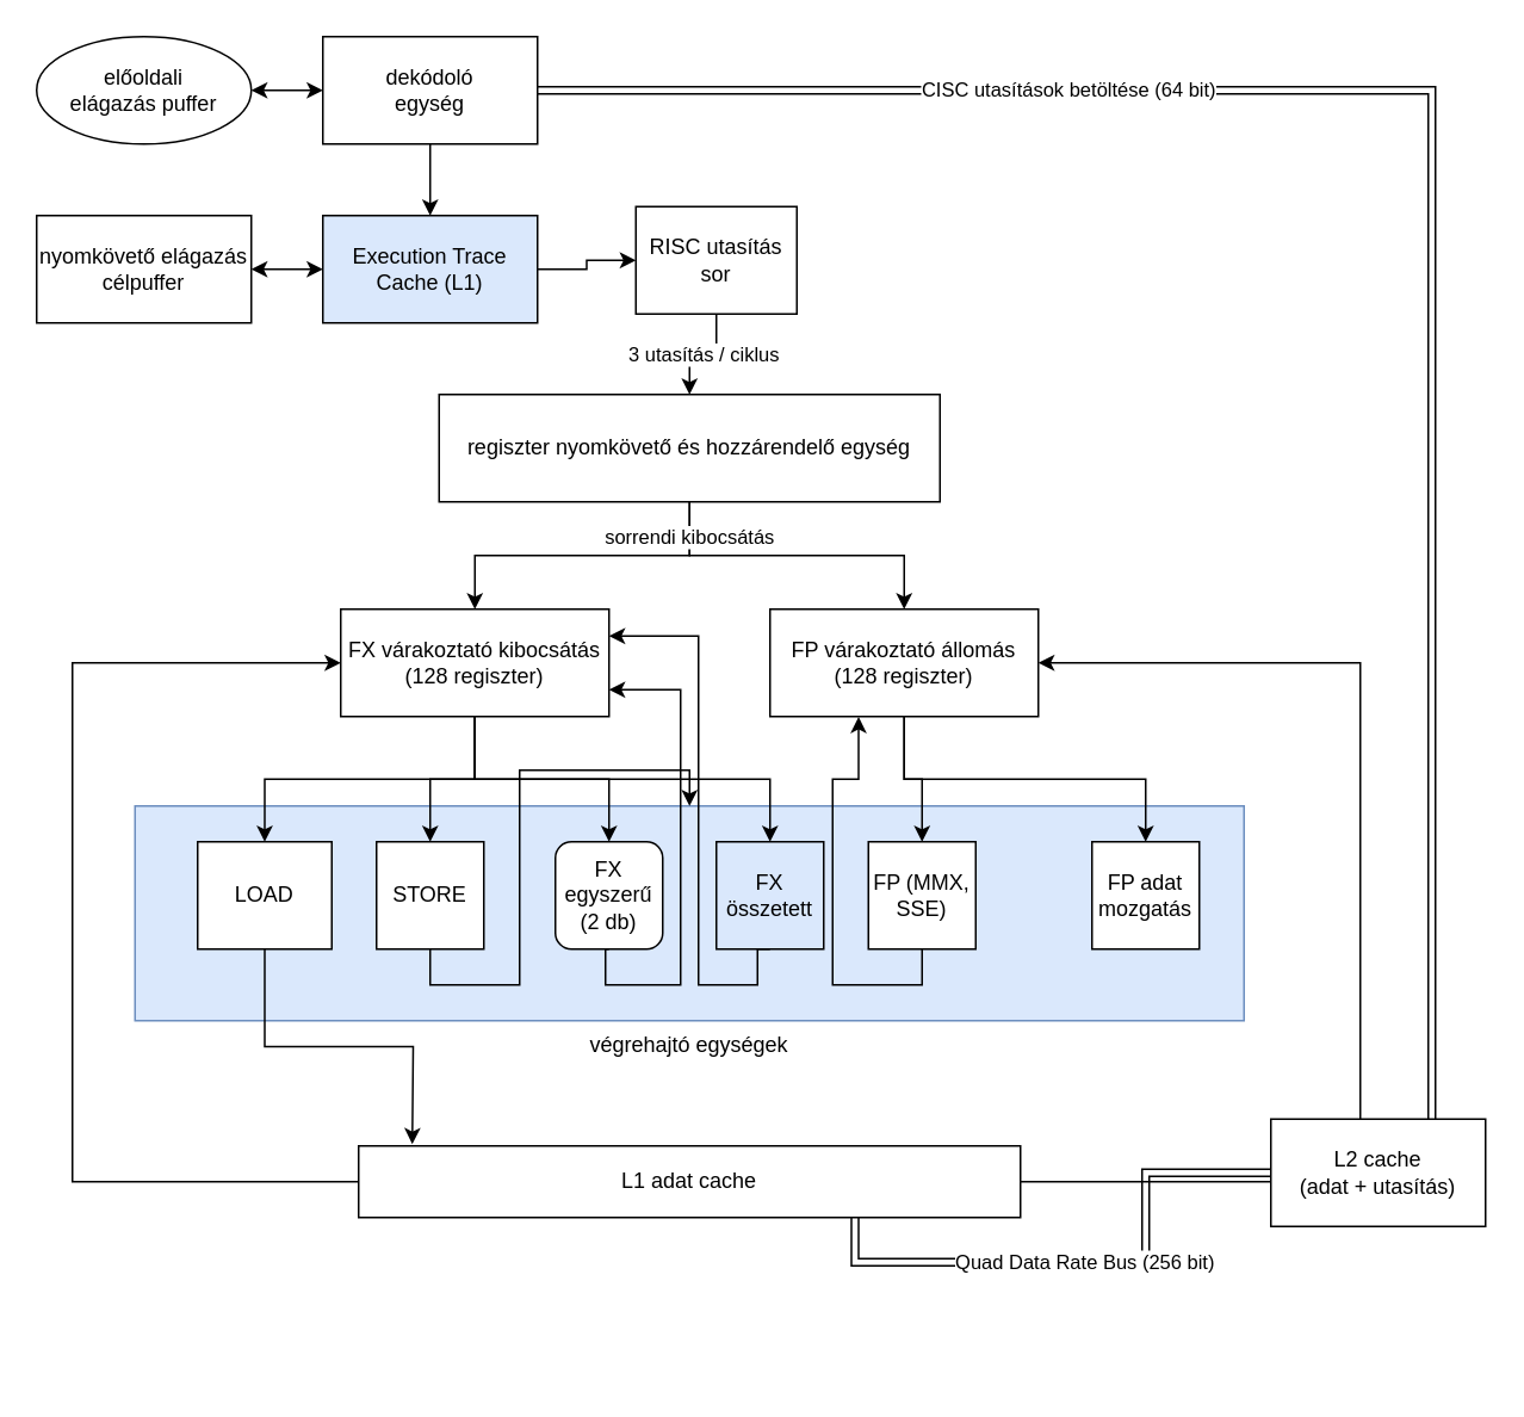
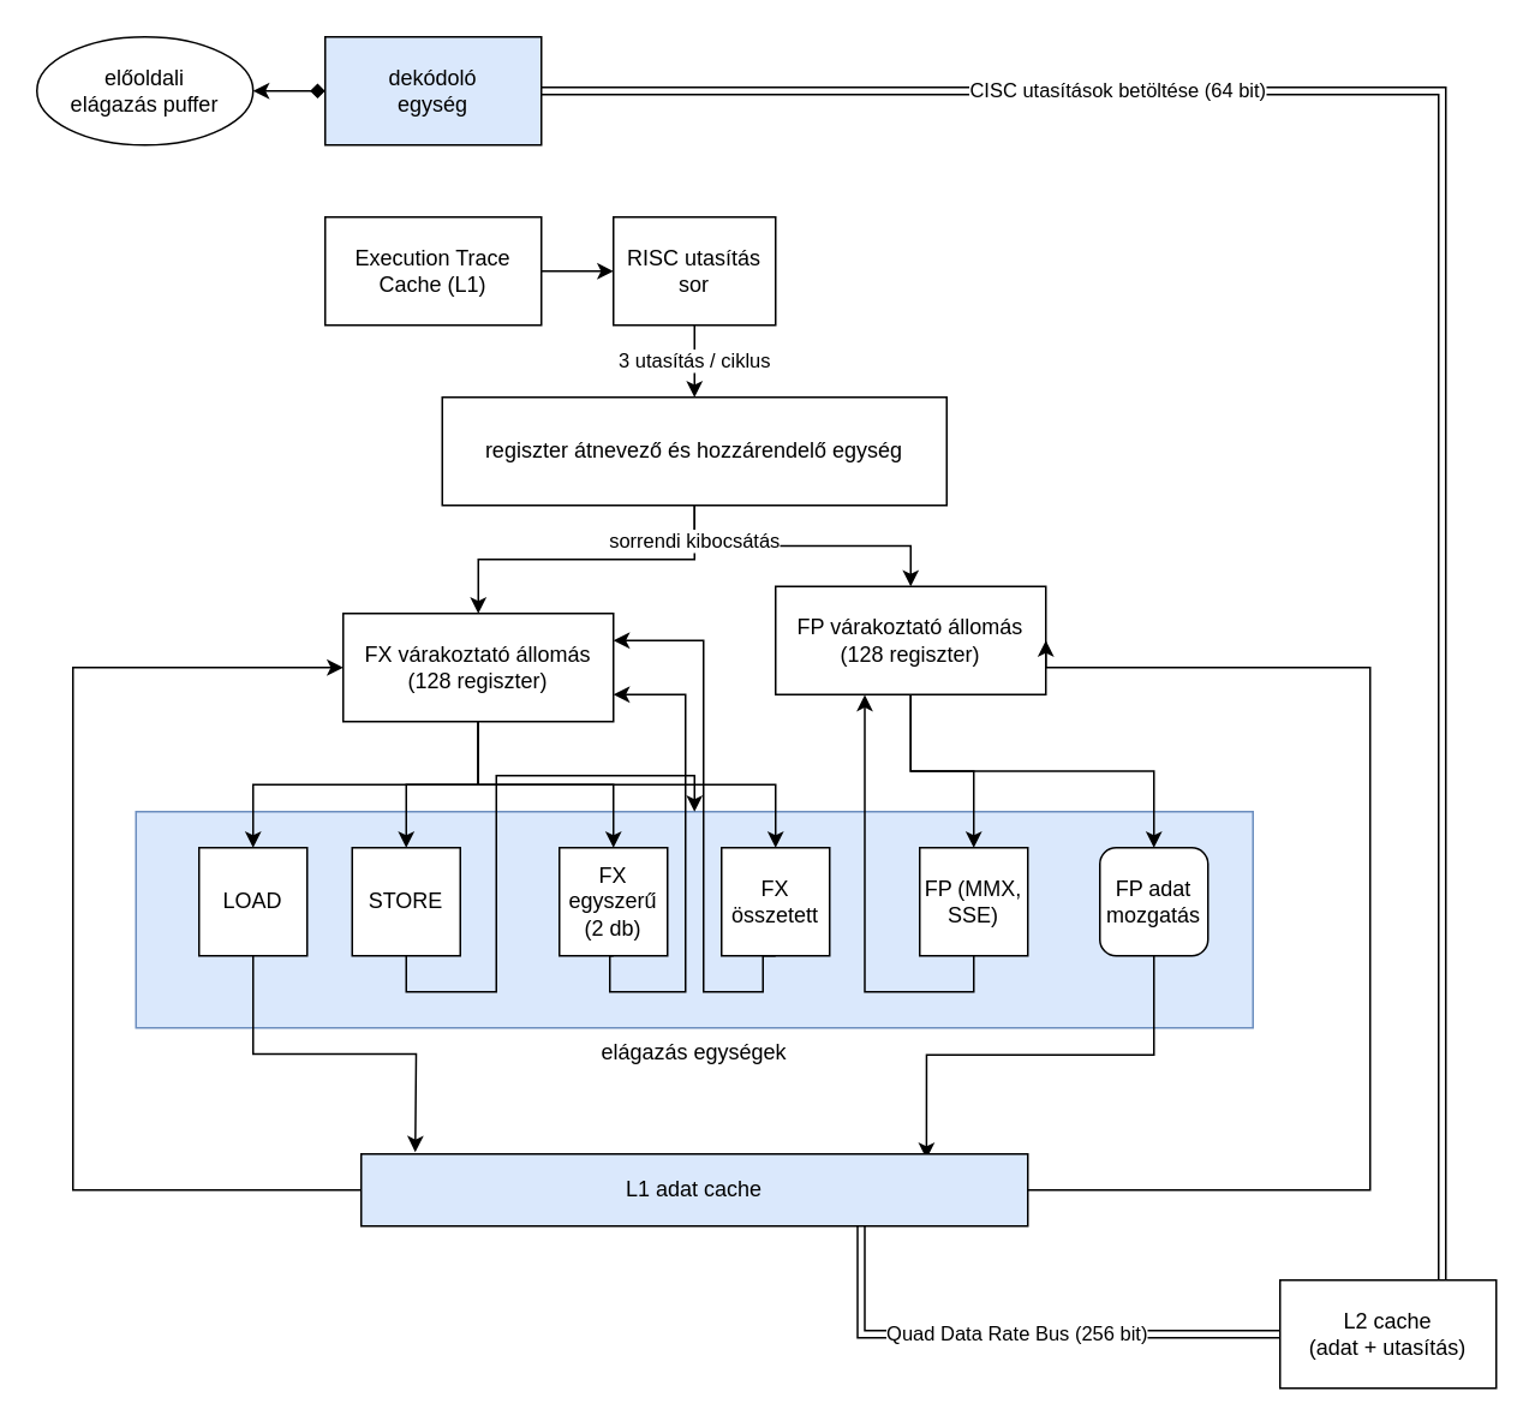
  <mxCell id="0" />
  <mxCell id="1" parent="0" />
- <mxCell id="2" value="végrehajtó egységek" style="rounded=0;whiteSpace=wrap;html=1;fillColor=#dae8fc;strokeColor=#6c8ebf;labelPosition=center;verticalLabelPosition=bottom;align=center;verticalAlign=top;" vertex="1" parent="1"><mxGeometry x="75" y="450" width="620" height="120" as="geometry" /></mxCell>
- <mxCell id="3" style="edgeStyle=orthogonalEdgeStyle;rounded=0;orthogonalLoop=1;jettySize=auto;html=1;exitX=1;exitY=0.5;exitDx=0;exitDy=0;entryX=0;entryY=0.5;entryDx=0;entryDy=0;startArrow=classic;startFill=1;" edge="1" parent="1" source="4" target="6"><mxGeometry relative="1" as="geometry" /></mxCell>
+ <mxCell id="2" value="elágazás egységek" style="rounded=0;whiteSpace=wrap;html=1;fillColor=#dae8fc;strokeColor=#6c8ebf;labelPosition=center;verticalLabelPosition=bottom;align=center;verticalAlign=top;" vertex="1" parent="1"><mxGeometry x="75" y="450" width="620" height="120" as="geometry" /></mxCell>
+ <mxCell id="3" style="edgeStyle=orthogonalEdgeStyle;rounded=0;orthogonalLoop=1;jettySize=auto;html=1;exitX=1;exitY=0.5;exitDx=0;exitDy=0;entryX=0;entryY=0.5;entryDx=0;entryDy=0;startArrow=classic;startFill=1;endArrow=diamond;" edge="1" parent="1" source="4" target="6"><mxGeometry relative="1" as="geometry" /></mxCell>
  <mxCell id="4" value="&lt;div&gt;előoldali&lt;/div&gt;&lt;div&gt;elágazás puffer&lt;br&gt;&lt;/div&gt;" style="ellipse;whiteSpace=wrap;html=1;" vertex="1" parent="1"><mxGeometry x="20" y="20" width="120" height="60" as="geometry" /></mxCell>
- <mxCell id="5" style="edgeStyle=orthogonalEdgeStyle;rounded=0;orthogonalLoop=1;jettySize=auto;html=1;exitX=0.5;exitY=1;exitDx=0;exitDy=0;entryX=0.5;entryY=0;entryDx=0;entryDy=0;startArrow=none;startFill=0;" edge="1" parent="1" source="6" target="10"><mxGeometry relative="1" as="geometry" /></mxCell>
- <mxCell id="6" value="&lt;div&gt;dekódoló&lt;/div&gt;&lt;div&gt;egység&lt;br&gt;&lt;/div&gt;" style="rounded=0;whiteSpace=wrap;html=1;" vertex="1" parent="1"><mxGeometry x="180" y="20" width="120" height="60" as="geometry" /></mxCell>
- <mxCell id="7" style="edgeStyle=orthogonalEdgeStyle;rounded=0;orthogonalLoop=1;jettySize=auto;html=1;exitX=1;exitY=0.5;exitDx=0;exitDy=0;entryX=0;entryY=0.5;entryDx=0;entryDy=0;startArrow=classic;startFill=1;" edge="1" parent="1" source="8" target="10"><mxGeometry relative="1" as="geometry" /></mxCell>
- <mxCell id="8" value="nyomkövető elágazás célpuffer" style="rounded=0;whiteSpace=wrap;html=1;" vertex="1" parent="1"><mxGeometry x="20" y="120" width="120" height="60" as="geometry" /></mxCell>
+ <mxCell id="6" value="&lt;div&gt;dekódoló&lt;/div&gt;&lt;div&gt;egység&lt;br&gt;&lt;/div&gt;" style="rounded=0;whiteSpace=wrap;html=1;fillColor=#dae8fc;" vertex="1" parent="1"><mxGeometry x="180" y="20" width="120" height="60" as="geometry" /></mxCell>
  <mxCell id="9" style="edgeStyle=orthogonalEdgeStyle;rounded=0;orthogonalLoop=1;jettySize=auto;html=1;exitX=1;exitY=0.5;exitDx=0;exitDy=0;entryX=0;entryY=0.5;entryDx=0;entryDy=0;startArrow=none;startFill=0;" edge="1" parent="1" source="10" target="12"><mxGeometry relative="1" as="geometry" /></mxCell>
- <mxCell id="10" value="Execution Trace Cache (L1)" style="rounded=0;whiteSpace=wrap;html=1;fillColor=#dae8fc;" vertex="1" parent="1"><mxGeometry x="180" y="120" width="120" height="60" as="geometry" /></mxCell>
+ <mxCell id="10" value="Execution Trace Cache (L1)" style="rounded=0;whiteSpace=wrap;html=1;" vertex="1" parent="1"><mxGeometry x="180" y="120" width="120" height="60" as="geometry" /></mxCell>
  <mxCell id="11" value="3 utasítás / ciklus" style="edgeStyle=orthogonalEdgeStyle;rounded=0;orthogonalLoop=1;jettySize=auto;html=1;exitX=0.5;exitY=1;exitDx=0;exitDy=0;entryX=0.5;entryY=0;entryDx=0;entryDy=0;startArrow=none;startFill=0;" edge="1" parent="1" source="12" target="14"><mxGeometry relative="1" as="geometry" /></mxCell>
- <mxCell id="12" value="RISC utasítás sor" style="rounded=0;whiteSpace=wrap;html=1;" vertex="1" parent="1"><mxGeometry x="355" y="115" width="90" height="60" as="geometry" /></mxCell>
+ <mxCell id="12" value="RISC utasítás sor" style="rounded=0;whiteSpace=wrap;html=1;" vertex="1" parent="1"><mxGeometry x="340" y="120" width="90" height="60" as="geometry" /></mxCell>
  <mxCell id="13" style="edgeStyle=orthogonalEdgeStyle;rounded=0;orthogonalLoop=1;jettySize=auto;html=1;exitX=0.5;exitY=1;exitDx=0;exitDy=0;entryX=0.5;entryY=0;entryDx=0;entryDy=0;startArrow=none;startFill=0;" edge="1" parent="1" source="14" target="22"><mxGeometry relative="1" as="geometry" /></mxCell>
- <mxCell id="14" value="regiszter nyomkövető és hozzárendelő egység" style="rounded=0;whiteSpace=wrap;html=1;" vertex="1" parent="1"><mxGeometry x="245" y="220" width="280" height="60" as="geometry" /></mxCell>
+ <mxCell id="14" value="regiszter átnevező és hozzárendelő egység" style="rounded=0;whiteSpace=wrap;html=1;" vertex="1" parent="1"><mxGeometry x="245" y="220" width="280" height="60" as="geometry" /></mxCell>
  <mxCell id="15" style="edgeStyle=orthogonalEdgeStyle;rounded=0;orthogonalLoop=1;jettySize=auto;html=1;exitX=0.5;exitY=1;exitDx=0;exitDy=0;startArrow=none;startFill=0;" edge="1" parent="1" source="19" target="25"><mxGeometry relative="1" as="geometry" /></mxCell>
  <mxCell id="16" style="edgeStyle=orthogonalEdgeStyle;rounded=0;orthogonalLoop=1;jettySize=auto;html=1;exitX=0.5;exitY=1;exitDx=0;exitDy=0;startArrow=none;startFill=0;" edge="1" parent="1" source="19" target="27"><mxGeometry relative="1" as="geometry" /></mxCell>
  <mxCell id="17" style="edgeStyle=orthogonalEdgeStyle;rounded=0;orthogonalLoop=1;jettySize=auto;html=1;exitX=0.5;exitY=1;exitDx=0;exitDy=0;entryX=0.5;entryY=0;entryDx=0;entryDy=0;startArrow=none;startFill=0;" edge="1" parent="1" source="19" target="29"><mxGeometry relative="1" as="geometry" /></mxCell>
  <mxCell id="18" style="edgeStyle=orthogonalEdgeStyle;rounded=0;orthogonalLoop=1;jettySize=auto;html=1;exitX=0.5;exitY=1;exitDx=0;exitDy=0;startArrow=none;startFill=0;" edge="1" parent="1" source="19" target="31"><mxGeometry relative="1" as="geometry" /></mxCell>
- <mxCell id="19" value="&lt;div&gt;FX várakoztató kibocsátás&lt;/div&gt;&lt;div&gt;(128 regiszter)&lt;br&gt;&lt;/div&gt;" style="rounded=0;whiteSpace=wrap;html=1;" vertex="1" parent="1"><mxGeometry x="190" y="340" width="150" height="60" as="geometry" /></mxCell>
+ <mxCell id="19" value="&lt;div&gt;FX várakoztató állomás&lt;/div&gt;&lt;div&gt;(128 regiszter)&lt;br&gt;&lt;/div&gt;" style="rounded=0;whiteSpace=wrap;html=1;" vertex="1" parent="1"><mxGeometry x="190" y="340" width="150" height="60" as="geometry" /></mxCell>
  <mxCell id="20" style="edgeStyle=orthogonalEdgeStyle;rounded=0;orthogonalLoop=1;jettySize=auto;html=1;exitX=0.5;exitY=1;exitDx=0;exitDy=0;entryX=0.5;entryY=0;entryDx=0;entryDy=0;startArrow=none;startFill=0;" edge="1" parent="1" source="22" target="33"><mxGeometry relative="1" as="geometry" /></mxCell>
  <mxCell id="21" style="edgeStyle=orthogonalEdgeStyle;rounded=0;orthogonalLoop=1;jettySize=auto;html=1;exitX=0.5;exitY=1;exitDx=0;exitDy=0;startArrow=none;startFill=0;" edge="1" parent="1" source="22" target="35"><mxGeometry relative="1" as="geometry" /></mxCell>
- <mxCell id="22" value="&lt;div&gt;FP várakoztató állomás&lt;/div&gt;&lt;div&gt;(128 regiszter)&lt;br&gt;&lt;/div&gt;" style="rounded=0;whiteSpace=wrap;html=1;" vertex="1" parent="1"><mxGeometry x="430" y="340" width="150" height="60" as="geometry" /></mxCell>
+ <mxCell id="22" value="&lt;div&gt;FP várakoztató állomás&lt;/div&gt;&lt;div&gt;(128 regiszter)&lt;br&gt;&lt;/div&gt;" style="rounded=0;whiteSpace=wrap;html=1;" vertex="1" parent="1"><mxGeometry x="430" y="325" width="150" height="60" as="geometry" /></mxCell>
  <mxCell id="23" value="sorrendi kibocsátás" style="edgeStyle=orthogonalEdgeStyle;rounded=0;orthogonalLoop=1;jettySize=auto;html=1;exitX=0.5;exitY=1;exitDx=0;exitDy=0;entryX=0.5;entryY=0;entryDx=0;entryDy=0;startArrow=none;startFill=0;" edge="1" parent="1" source="14" target="19"><mxGeometry x="-0.778" relative="1" as="geometry"><mxPoint as="offset" /></mxGeometry></mxCell>
  <mxCell id="24" style="edgeStyle=orthogonalEdgeStyle;rounded=0;orthogonalLoop=1;jettySize=auto;html=1;exitX=0.5;exitY=1;exitDx=0;exitDy=0;startArrow=none;startFill=0;" edge="1" parent="1" source="25"><mxGeometry relative="1" as="geometry"><mxPoint x="230" y="639" as="targetPoint" /></mxGeometry></mxCell>
- <mxCell id="25" value="&lt;div&gt;LOAD&lt;/div&gt;" style="rounded=0;whiteSpace=wrap;html=1;" vertex="1" parent="1"><mxGeometry x="110" y="470" width="75" height="60" as="geometry" /></mxCell>
+ <mxCell id="25" value="&lt;div&gt;LOAD&lt;/div&gt;" style="rounded=0;whiteSpace=wrap;html=1;" vertex="1" parent="1"><mxGeometry x="110" y="470" width="60" height="60" as="geometry" /></mxCell>
  <mxCell id="26" style="edgeStyle=orthogonalEdgeStyle;rounded=0;orthogonalLoop=1;jettySize=auto;html=1;exitX=0.5;exitY=1;exitDx=0;exitDy=0;startArrow=none;startFill=0;" edge="1" parent="1" source="27" target="2"><mxGeometry relative="1" as="geometry" /></mxCell>
- <mxCell id="27" value="STORE" style="rounded=0;whiteSpace=wrap;html=1;" vertex="1" parent="1"><mxGeometry x="210" y="470" width="60" height="60" as="geometry" /></mxCell>
+ <mxCell id="27" value="STORE" style="rounded=0;whiteSpace=wrap;html=1;" vertex="1" parent="1"><mxGeometry x="195" y="470" width="60" height="60" as="geometry" /></mxCell>
  <mxCell id="28" style="edgeStyle=orthogonalEdgeStyle;rounded=0;orthogonalLoop=1;jettySize=auto;html=1;exitX=0.5;exitY=1;exitDx=0;exitDy=0;entryX=1;entryY=0.75;entryDx=0;entryDy=0;startArrow=none;startFill=0;" edge="1" parent="1" source="29" target="19"><mxGeometry relative="1" as="geometry"><Array as="points"><mxPoint x="338" y="550" /><mxPoint x="380" y="550" /><mxPoint x="380" y="385" /></Array></mxGeometry></mxCell>
- <mxCell id="29" value="FX egyszerű&lt;br&gt;&lt;div&gt;(2 db)&lt;br&gt;&lt;/div&gt;" style="whiteSpace=wrap;html=1;rounded=1;" vertex="1" parent="1"><mxGeometry x="310" y="470" width="60" height="60" as="geometry" /></mxCell>
+ <mxCell id="29" value="FX egyszerű&lt;br&gt;&lt;div&gt;(2 db)&lt;br&gt;&lt;/div&gt;" style="rounded=0;whiteSpace=wrap;html=1;" vertex="1" parent="1"><mxGeometry x="310" y="470" width="60" height="60" as="geometry" /></mxCell>
  <mxCell id="30" style="edgeStyle=orthogonalEdgeStyle;rounded=0;orthogonalLoop=1;jettySize=auto;html=1;exitX=0.5;exitY=1;exitDx=0;exitDy=0;startArrow=none;startFill=0;entryX=1;entryY=0.25;entryDx=0;entryDy=0;" edge="1" parent="1" source="31" target="19"><mxGeometry relative="1" as="geometry"><mxPoint x="390" y="340" as="targetPoint" /><Array as="points"><mxPoint x="423" y="550" /><mxPoint x="390" y="550" /><mxPoint x="390" y="355" /></Array></mxGeometry></mxCell>
- <mxCell id="31" value="FX összetett" style="rounded=0;whiteSpace=wrap;html=1;fillColor=#dae8fc;" vertex="1" parent="1"><mxGeometry x="400" y="470" width="60" height="60" as="geometry" /></mxCell>
+ <mxCell id="31" value="FX összetett" style="rounded=0;whiteSpace=wrap;html=1;" vertex="1" parent="1"><mxGeometry x="400" y="470" width="60" height="60" as="geometry" /></mxCell>
  <mxCell id="32" style="edgeStyle=orthogonalEdgeStyle;rounded=0;orthogonalLoop=1;jettySize=auto;html=1;exitX=0.5;exitY=1;exitDx=0;exitDy=0;entryX=0.33;entryY=1.003;entryDx=0;entryDy=0;entryPerimeter=0;startArrow=none;startFill=0;" edge="1" parent="1" source="33" target="22"><mxGeometry relative="1" as="geometry" /></mxCell>
- <mxCell id="33" value="FP (MMX,&lt;div&gt;SSE)&lt;/div&gt;" style="rounded=0;whiteSpace=wrap;html=1;" vertex="1" parent="1"><mxGeometry x="485" y="470" width="60" height="60" as="geometry" /></mxCell>
- <mxCell id="35" value="&lt;div&gt;FP adat&lt;/div&gt;&lt;div&gt;mozgatás&lt;/div&gt;" style="rounded=0;whiteSpace=wrap;html=1;" vertex="1" parent="1"><mxGeometry x="610" y="470" width="60" height="60" as="geometry" /></mxCell>
+ <mxCell id="33" value="FP (MMX,&lt;div&gt;SSE)&lt;/div&gt;" style="rounded=0;whiteSpace=wrap;html=1;" vertex="1" parent="1"><mxGeometry x="510" y="470" width="60" height="60" as="geometry" /></mxCell>
+ <mxCell id="34" style="edgeStyle=orthogonalEdgeStyle;rounded=0;orthogonalLoop=1;jettySize=auto;html=1;exitX=0.5;exitY=1;exitDx=0;exitDy=0;entryX=0.848;entryY=0.067;entryDx=0;entryDy=0;entryPerimeter=0;startArrow=none;startFill=0;" edge="1" parent="1" source="35" target="38"><mxGeometry relative="1" as="geometry" /></mxCell>
+ <mxCell id="35" value="&lt;div&gt;FP adat&lt;/div&gt;&lt;div&gt;mozgatás&lt;/div&gt;" style="whiteSpace=wrap;html=1;rounded=1;" vertex="1" parent="1"><mxGeometry x="610" y="470" width="60" height="60" as="geometry" /></mxCell>
  <mxCell id="36" style="edgeStyle=orthogonalEdgeStyle;rounded=0;orthogonalLoop=1;jettySize=auto;html=1;exitX=0;exitY=0.5;exitDx=0;exitDy=0;entryX=0;entryY=0.5;entryDx=0;entryDy=0;startArrow=none;startFill=0;" edge="1" parent="1" source="38" target="19"><mxGeometry relative="1" as="geometry"><Array as="points"><mxPoint x="40" y="660" /><mxPoint x="40" y="370" /></Array></mxGeometry></mxCell>
  <mxCell id="37" style="edgeStyle=orthogonalEdgeStyle;rounded=0;orthogonalLoop=1;jettySize=auto;html=1;exitX=1;exitY=0.5;exitDx=0;exitDy=0;entryX=1;entryY=0.5;entryDx=0;entryDy=0;startArrow=none;startFill=0;" edge="1" parent="1" source="38" target="22"><mxGeometry relative="1" as="geometry"><Array as="points"><mxPoint x="760" y="660" /><mxPoint x="760" y="370" /></Array></mxGeometry></mxCell>
- <mxCell id="38" value="L1 adat cache" style="rounded=0;whiteSpace=wrap;html=1;" vertex="1" parent="1"><mxGeometry x="200" y="640" width="370" height="40" as="geometry" /></mxCell>
+ <mxCell id="38" value="L1 adat cache" style="rounded=0;whiteSpace=wrap;html=1;fillColor=#dae8fc;" vertex="1" parent="1"><mxGeometry x="200" y="640" width="370" height="40" as="geometry" /></mxCell>
  <mxCell id="39" value="Quad Data Rate Bus (256 bit)" style="edgeStyle=orthogonalEdgeStyle;rounded=0;orthogonalLoop=1;jettySize=auto;html=1;exitX=0;exitY=0.5;exitDx=0;exitDy=0;entryX=0.75;entryY=1;entryDx=0;entryDy=0;startArrow=none;startFill=0;shape=link;" edge="1" parent="1" source="41" target="38"><mxGeometry relative="1" as="geometry" /></mxCell>
  <mxCell id="40" value="CISC utasítások betöltése (64 bit)" style="edgeStyle=orthogonalEdgeStyle;shape=link;rounded=0;orthogonalLoop=1;jettySize=auto;html=1;exitX=0.75;exitY=0;exitDx=0;exitDy=0;entryX=1;entryY=0.5;entryDx=0;entryDy=0;startArrow=none;startFill=0;" edge="1" parent="1" source="41" target="6"><mxGeometry x="0.448" relative="1" as="geometry"><mxPoint as="offset" /></mxGeometry></mxCell>
- <mxCell id="41" value="&lt;div&gt;L2 cache&lt;/div&gt;&lt;div&gt;(adat + utasítás)&lt;br&gt;&lt;/div&gt;" style="rounded=0;whiteSpace=wrap;html=1;" vertex="1" parent="1"><mxGeometry x="710" y="625" width="120" height="60" as="geometry" /></mxCell>
+ <mxCell id="41" value="&lt;div&gt;L2 cache&lt;/div&gt;&lt;div&gt;(adat + utasítás)&lt;br&gt;&lt;/div&gt;" style="rounded=0;whiteSpace=wrap;html=1;" vertex="1" parent="1"><mxGeometry x="710" y="710" width="120" height="60" as="geometry" /></mxCell>
